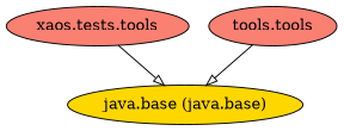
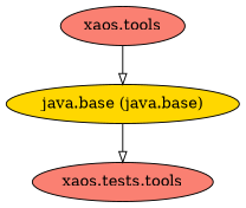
  digraph {
    node [fillcolor=salmon style=filled]
    edge [arrowhead=onormal]
    "java.base (java.base)" [fillcolor=gold]
    "xaos.tests.tools"
-   "xaos.tools" [label="tools.tools"]
-   "xaos.tests.tools" -> "java.base (java.base)"
+   "xaos.tools"
+   "java.base (java.base)" -> "xaos.tests.tools"
    "xaos.tools" -> "java.base (java.base)"
  }
